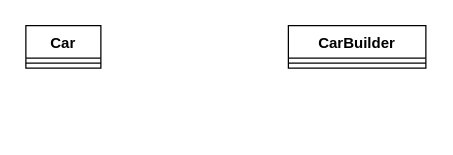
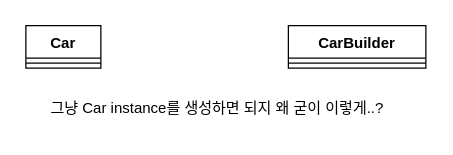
  <mxCell id="0" />
  <mxCell id="1" parent="0" />
  <mxCell id="2" value="CarBuilder" style="swimlane;fontStyle=1;align=center;verticalAlign=top;childLayout=stackLayout;horizontal=1;startSize=26;horizontalStack=0;resizeParent=1;resizeParentMax=0;resizeLast=0;collapsible=1;marginBottom=0;" vertex="1" parent="1"><mxGeometry x="230" y="20" width="110" height="34" as="geometry" /></mxCell>
  <mxCell id="3" value="" style="line;strokeWidth=1;fillColor=none;align=left;verticalAlign=middle;spacingTop=-1;spacingLeft=3;spacingRight=3;rotatable=0;labelPosition=right;points=[];portConstraint=eastwest;" vertex="1" parent="2"><mxGeometry y="26" width="110" height="8" as="geometry" /></mxCell>
  <mxCell id="4" value="Car" style="swimlane;fontStyle=1;align=center;verticalAlign=top;childLayout=stackLayout;horizontal=1;startSize=26;horizontalStack=0;resizeParent=1;resizeParentMax=0;resizeLast=0;collapsible=1;marginBottom=0;" vertex="1" parent="1"><mxGeometry x="20" y="20" width="60" height="34" as="geometry" /></mxCell>
  <mxCell id="5" value="" style="line;strokeWidth=1;fillColor=none;align=left;verticalAlign=middle;spacingTop=-1;spacingLeft=3;spacingRight=3;rotatable=0;labelPosition=right;points=[];portConstraint=eastwest;" vertex="1" parent="4"><mxGeometry y="26" width="60" height="8" as="geometry" /></mxCell>
+ <mxCell id="6" value="그냥 Car instance를 생성하면 되지 왜 굳이 이렇게..?&amp;nbsp;" style="text;html=1;strokeColor=none;fillColor=none;align=center;verticalAlign=middle;whiteSpace=wrap;rounded=0;" vertex="1" parent="1"><mxGeometry x="35" y="70" width="280" height="32" as="geometry" /></mxCell>
